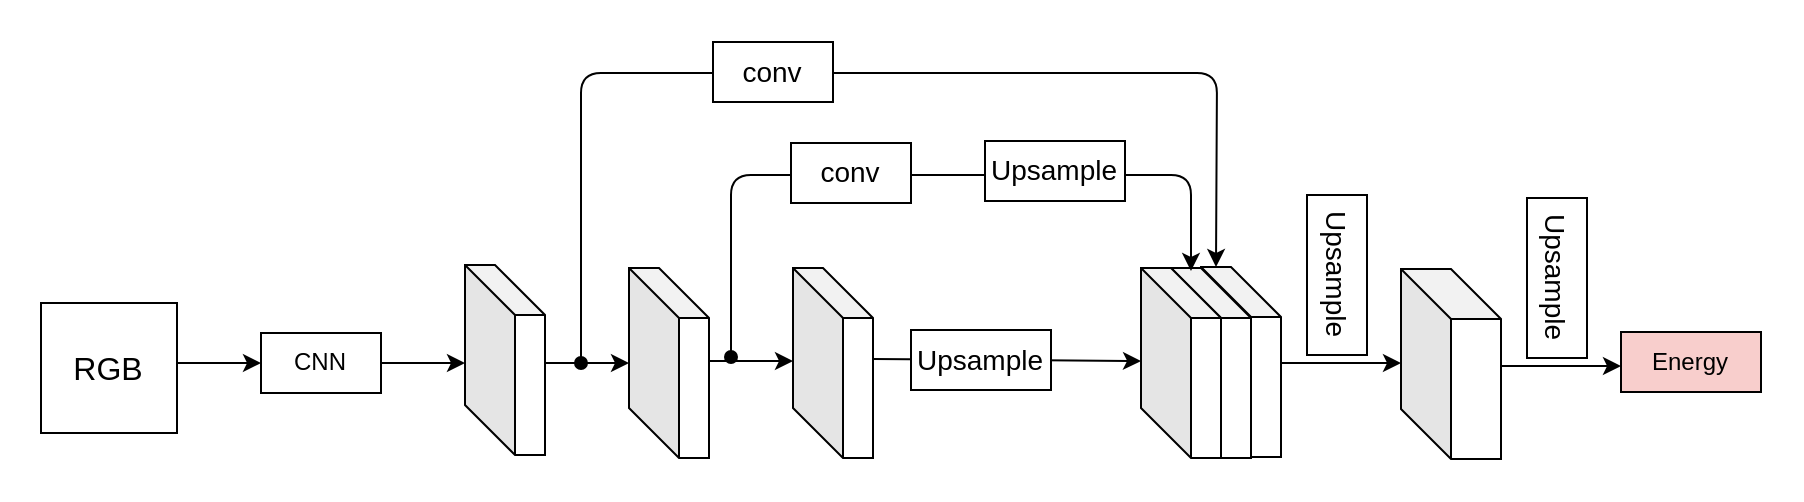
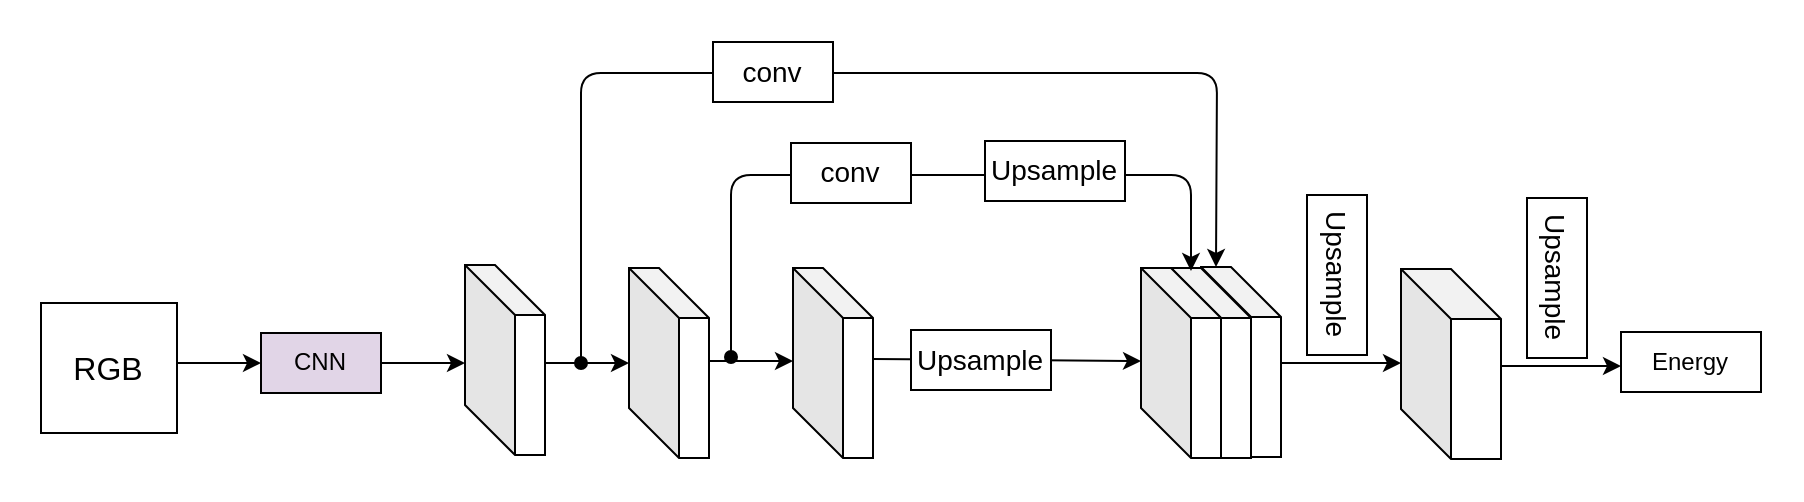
  <mxCell id="0" />
  <mxCell id="1" parent="0" />
  <mxCell id="2" value="" style="shape=cube;whiteSpace=wrap;html=1;boundedLbl=1;backgroundOutline=1;darkOpacity=0.05;darkOpacity2=0.1;size=25;fillColor=#FFFFFF;gradientColor=none;" vertex="1" parent="1"><mxGeometry x="600" y="133" width="40" height="95" as="geometry" /></mxCell>
  <mxCell id="3" value="" style="shape=cube;whiteSpace=wrap;html=1;boundedLbl=1;backgroundOutline=1;darkOpacity=0.05;darkOpacity2=0.1;size=25;fillColor=#FFFFFF;gradientColor=none;" vertex="1" parent="1"><mxGeometry x="585" y="133.5" width="40" height="95" as="geometry" /></mxCell>
- <mxCell id="4" value="CNN" style="rounded=0;whiteSpace=wrap;html=1;" vertex="1" parent="1"><mxGeometry x="130" y="166" width="60" height="30" as="geometry" /></mxCell>
+ <mxCell id="4" value="CNN" style="rounded=0;whiteSpace=wrap;html=1;fillColor=#e1d5e7;" vertex="1" parent="1"><mxGeometry x="130" y="166" width="60" height="30" as="geometry" /></mxCell>
  <mxCell id="5" value="" style="endArrow=classic;html=1;entryX=0;entryY=0.5;entryDx=0;entryDy=0;exitX=1;exitY=0.5;exitDx=0;exitDy=0;" edge="1" parent="1" target="4"><mxGeometry width="50" height="50" relative="1" as="geometry"><mxPoint x="88" y="181" as="sourcePoint" /><mxPoint x="-70" y="256" as="targetPoint" /></mxGeometry></mxCell>
  <mxCell id="6" value="" style="endArrow=classic;html=1;entryX=0;entryY=0.5;entryDx=0;entryDy=0;exitX=1;exitY=0.5;exitDx=0;exitDy=0;" edge="1" parent="1"><mxGeometry width="50" height="50" relative="1" as="geometry"><mxPoint x="190" y="181" as="sourcePoint" /><mxPoint x="232" y="181" as="targetPoint" /></mxGeometry></mxCell>
  <mxCell id="7" value="" style="shape=cube;whiteSpace=wrap;html=1;boundedLbl=1;backgroundOutline=1;darkOpacity=0.05;darkOpacity2=0.1;size=25;fillColor=#FFFFFF;gradientColor=none;" vertex="1" parent="1"><mxGeometry x="232" y="132" width="40" height="95" as="geometry" /></mxCell>
  <mxCell id="8" value="" style="endArrow=classic;html=1;entryX=0;entryY=0.5;entryDx=0;entryDy=0;exitX=1;exitY=0.5;exitDx=0;exitDy=0;" edge="1" parent="1"><mxGeometry width="50" height="50" relative="1" as="geometry"><mxPoint x="272" y="181" as="sourcePoint" /><mxPoint x="314" y="181" as="targetPoint" /></mxGeometry></mxCell>
  <mxCell id="9" value="" style="shape=cube;whiteSpace=wrap;html=1;boundedLbl=1;backgroundOutline=1;darkOpacity=0.05;darkOpacity2=0.1;size=25;fillColor=#FFFFFF;gradientColor=none;" vertex="1" parent="1"><mxGeometry x="314" y="133.5" width="40" height="95" as="geometry" /></mxCell>
  <mxCell id="10" value="" style="shape=cube;whiteSpace=wrap;html=1;boundedLbl=1;backgroundOutline=1;darkOpacity=0.05;darkOpacity2=0.1;size=25;fillColor=#FFFFFF;gradientColor=none;" vertex="1" parent="1"><mxGeometry x="396" y="133.5" width="40" height="95" as="geometry" /></mxCell>
  <mxCell id="11" value="" style="endArrow=classic;html=1;entryX=0;entryY=0.5;entryDx=0;entryDy=0;exitX=1;exitY=0.5;exitDx=0;exitDy=0;" edge="1" parent="1"><mxGeometry width="50" height="50" relative="1" as="geometry"><mxPoint x="354" y="180" as="sourcePoint" /><mxPoint x="396" y="180" as="targetPoint" /></mxGeometry></mxCell>
  <mxCell id="12" value="&lt;font style=&quot;font-size: 16px&quot;&gt;RGB&lt;/font&gt;" style="rounded=0;whiteSpace=wrap;html=1;strokeColor=#000000;fillColor=#FFFFFF;gradientColor=none;" vertex="1" parent="1"><mxGeometry x="20" y="151" width="68" height="65" as="geometry" /></mxCell>
  <mxCell id="13" value="" style="endArrow=classic;html=1;exitX=1;exitY=0.5;exitDx=0;exitDy=0;" edge="1" parent="1"><mxGeometry width="50" height="50" relative="1" as="geometry"><mxPoint x="436" y="179" as="sourcePoint" /><mxPoint x="570" y="180" as="targetPoint" /></mxGeometry></mxCell>
  <mxCell id="14" value="&lt;font style=&quot;font-size: 14px&quot;&gt;Upsample&lt;/font&gt;" style="rounded=0;whiteSpace=wrap;html=1;" vertex="1" parent="1"><mxGeometry x="455" y="164.5" width="70" height="30" as="geometry" /></mxCell>
  <mxCell id="15" value="" style="endArrow=classic;html=1;startArrow=oval;startFill=1;entryX=0;entryY=0;entryDx=7.5;entryDy=0;entryPerimeter=0;" edge="1" parent="1" target="2"><mxGeometry width="50" height="50" relative="1" as="geometry"><mxPoint x="290" y="181" as="sourcePoint" /><mxPoint x="670" y="106" as="targetPoint" /><Array as="points"><mxPoint x="290" y="36" /><mxPoint x="608" y="36" /></Array></mxGeometry></mxCell>
  <mxCell id="16" value="&lt;font style=&quot;font-size: 14px&quot;&gt;conv&lt;/font&gt;" style="rounded=0;whiteSpace=wrap;html=1;" vertex="1" parent="1"><mxGeometry x="356" y="20.5" width="60" height="30" as="geometry" /></mxCell>
  <mxCell id="17" value="" style="shape=cube;whiteSpace=wrap;html=1;boundedLbl=1;backgroundOutline=1;darkOpacity=0.05;darkOpacity2=0.1;size=25;fillColor=#FFFFFF;gradientColor=none;" vertex="1" parent="1"><mxGeometry x="570" y="133.5" width="40" height="95" as="geometry" /></mxCell>
  <mxCell id="18" value="" style="endArrow=classic;html=1;startArrow=oval;startFill=1;" edge="1" parent="1"><mxGeometry width="50" height="50" relative="1" as="geometry"><mxPoint x="365" y="178" as="sourcePoint" /><mxPoint x="595" y="135" as="targetPoint" /><Array as="points"><mxPoint x="365" y="87" /><mxPoint x="595" y="87" /></Array></mxGeometry></mxCell>
  <mxCell id="19" value="&lt;font style=&quot;font-size: 14px&quot;&gt;conv&lt;/font&gt;" style="rounded=0;whiteSpace=wrap;html=1;" vertex="1" parent="1"><mxGeometry x="395" y="71" width="60" height="30" as="geometry" /></mxCell>
  <mxCell id="20" value="&lt;font style=&quot;font-size: 14px&quot;&gt;Upsample&lt;/font&gt;" style="rounded=0;whiteSpace=wrap;html=1;" vertex="1" parent="1"><mxGeometry x="492" y="70" width="70" height="30" as="geometry" /></mxCell>
  <mxCell id="21" value="" style="endArrow=classic;html=1;exitX=1;exitY=0.5;exitDx=0;exitDy=0;" edge="1" parent="1"><mxGeometry width="50" height="50" relative="1" as="geometry"><mxPoint x="640" y="181" as="sourcePoint" /><mxPoint x="700" y="181" as="targetPoint" /></mxGeometry></mxCell>
  <mxCell id="22" value="&lt;font style=&quot;font-size: 14px&quot;&gt;Upsample&lt;/font&gt;" style="rounded=0;whiteSpace=wrap;html=1;rotation=90;" vertex="1" parent="1"><mxGeometry x="628" y="122" width="80" height="30" as="geometry" /></mxCell>
  <mxCell id="23" value="" style="shape=cube;whiteSpace=wrap;html=1;boundedLbl=1;backgroundOutline=1;darkOpacity=0.05;darkOpacity2=0.1;size=25;fillColor=#FFFFFF;gradientColor=none;" vertex="1" parent="1"><mxGeometry x="700" y="134" width="50" height="95" as="geometry" /></mxCell>
  <mxCell id="24" value="" style="endArrow=classic;html=1;exitX=1;exitY=0.5;exitDx=0;exitDy=0;" edge="1" parent="1"><mxGeometry width="50" height="50" relative="1" as="geometry"><mxPoint x="750" y="182.5" as="sourcePoint" /><mxPoint x="810" y="182.5" as="targetPoint" /></mxGeometry></mxCell>
  <mxCell id="25" value="&lt;font style=&quot;font-size: 14px&quot;&gt;Upsample&lt;/font&gt;" style="rounded=0;whiteSpace=wrap;html=1;rotation=90;" vertex="1" parent="1"><mxGeometry x="738" y="123.5" width="80" height="30" as="geometry" /></mxCell>
- <mxCell id="26" value="Energy" style="rounded=0;whiteSpace=wrap;html=1;fillColor=#f8cecc;" vertex="1" parent="1"><mxGeometry x="810" y="165.5" width="70" height="30" as="geometry" /></mxCell>
+ <mxCell id="26" value="Energy" style="rounded=0;whiteSpace=wrap;html=1;" vertex="1" parent="1"><mxGeometry x="810" y="165.5" width="70" height="30" as="geometry" /></mxCell>
